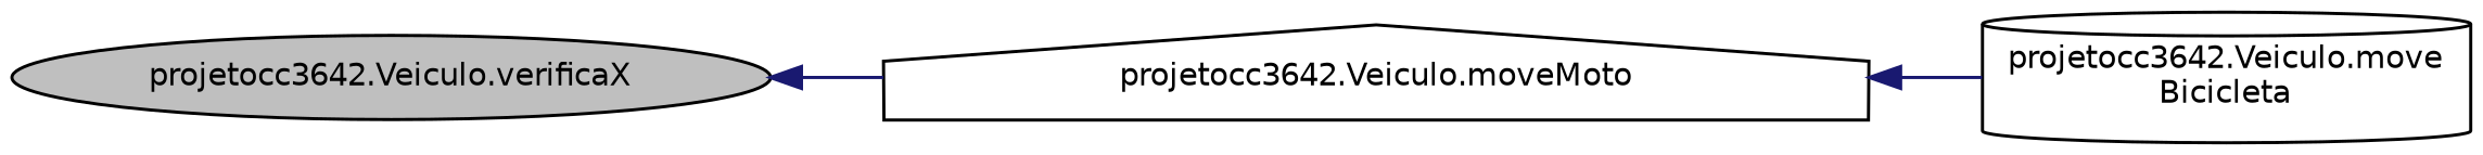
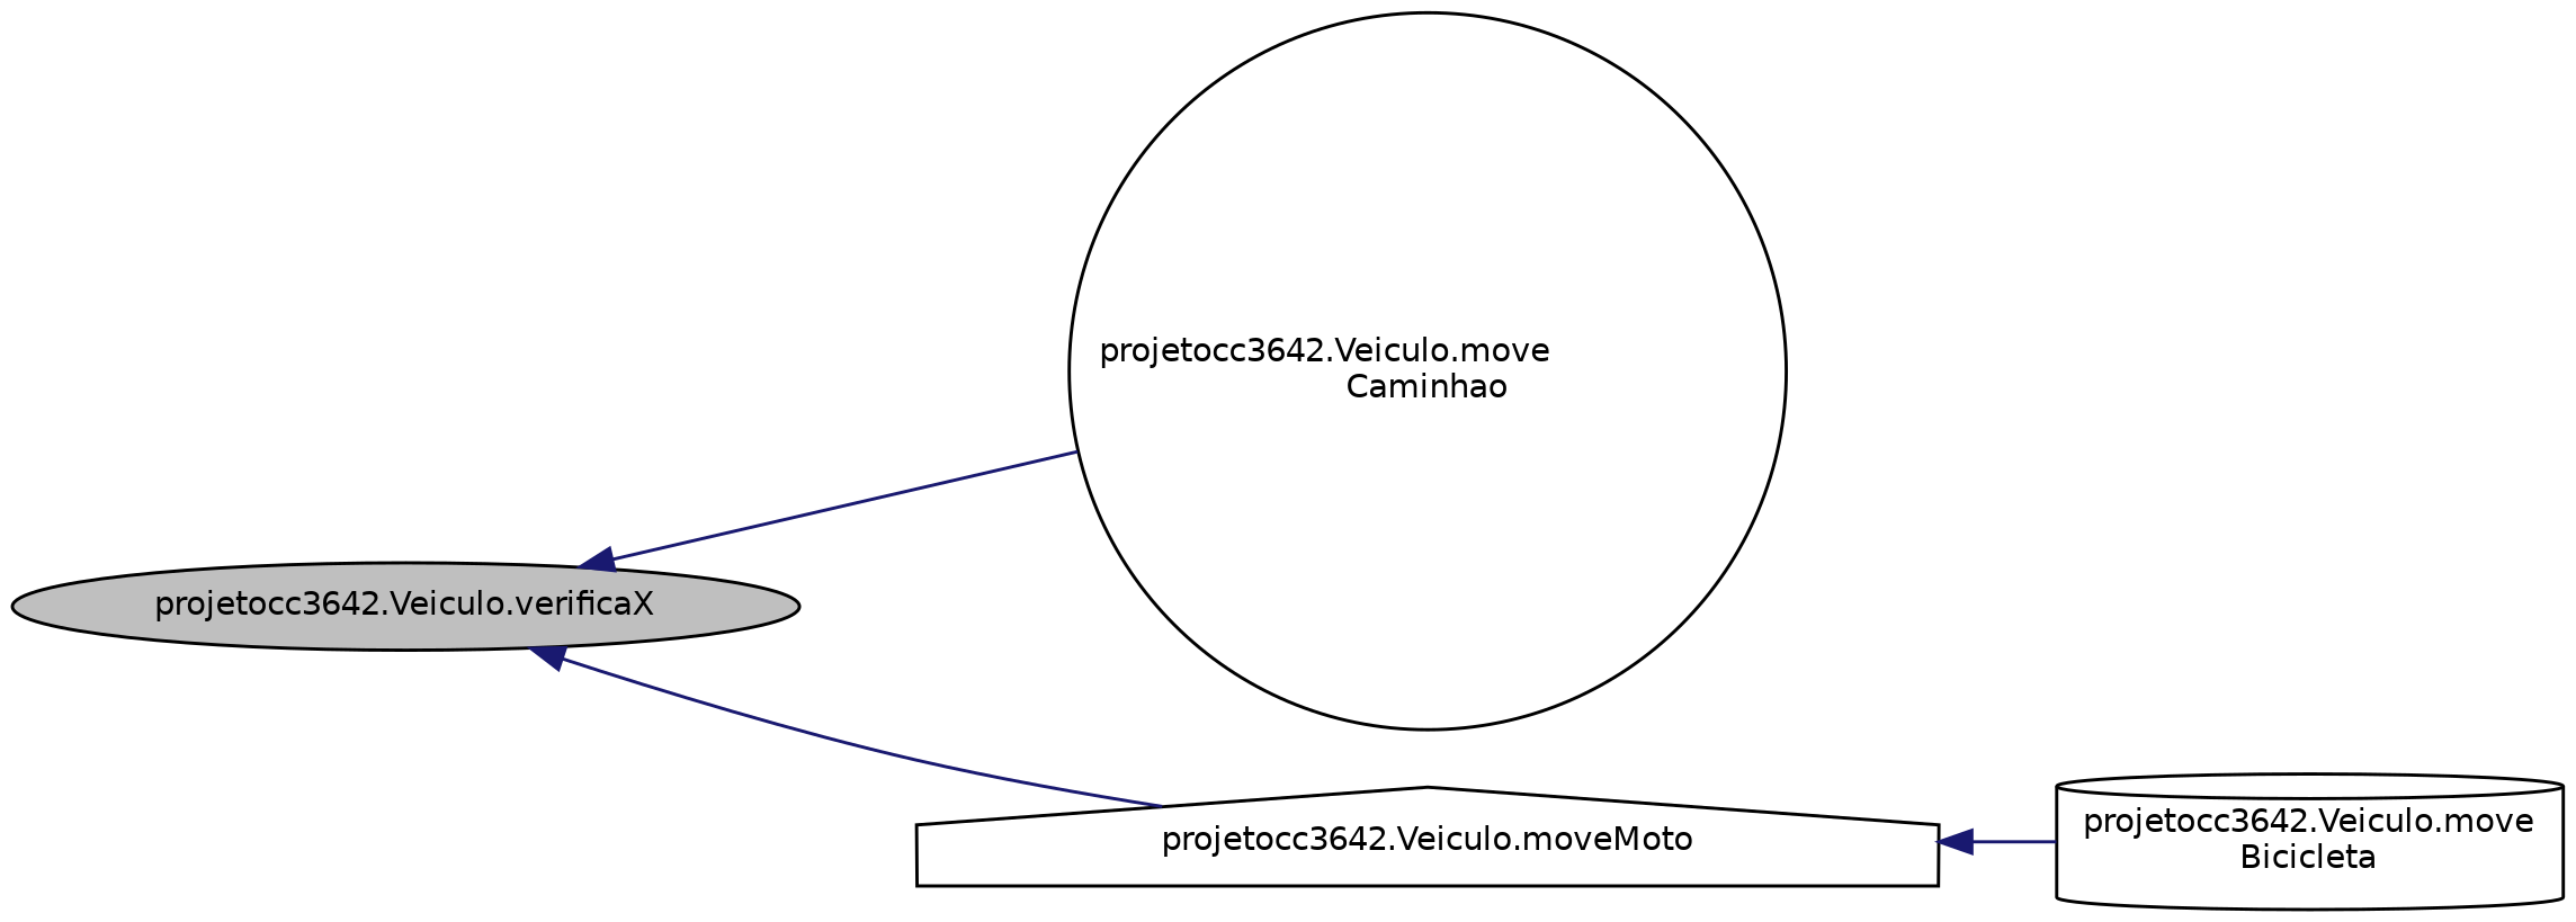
  digraph {
    rankdir=LR
    node [color=black fillcolor=white fontname=Helvetica fontsize=10 style=filled]
    edge [color=midnightblue dir=back fontname=Helvetica fontsize=10 labelfontname=Helvetica labelfontsize=10 style=solid]
    n1 [fillcolor=grey75 fontcolor=black height=0.2 label="projetocc3642.Veiculo.verificaX" shape=ellipse width=0.4]
+   n2 [height=0.2 label="projetocc3642.Veiculo.move\lCaminhao" shape=circle width=0.4]
    n3 [height=0.2 label="projetocc3642.Veiculo.moveMoto" shape=house width=0.4]
    n4 [height=0.2 label="projetocc3642.Veiculo.move\lBicicleta" shape=cylinder width=0.4]
+   n1 -> n2
    n1 -> n3
    n3 -> n4
  }
